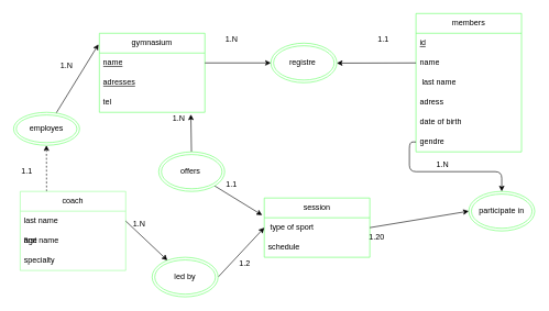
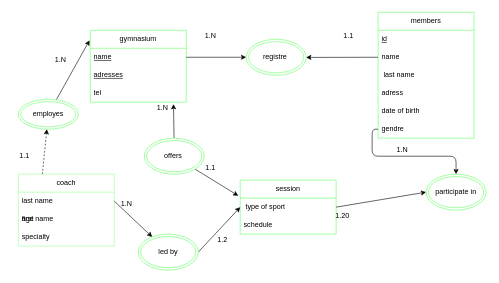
  <mxCell id="0" />
  <mxCell id="1" parent="0" />
  <mxCell id="2" value="members" style="swimlane;fontStyle=0;childLayout=stackLayout;horizontal=1;startSize=30;horizontalStack=0;resizeParent=1;resizeParentMax=0;resizeLast=0;collapsible=1;marginBottom=0;whiteSpace=wrap;html=1;strokeColor=#66FF66;" vertex="1" parent="1"><mxGeometry x="630" y="20" width="160" height="210" as="geometry" /></mxCell>
  <mxCell id="3" value="&lt;u&gt;id&lt;/u&gt;" style="text;strokeColor=none;fillColor=none;align=left;verticalAlign=middle;spacingLeft=4;spacingRight=4;overflow=hidden;points=[[0,0.5],[1,0.5]];portConstraint=eastwest;rotatable=0;whiteSpace=wrap;html=1;" vertex="1" parent="2"><mxGeometry y="30" width="160" height="30" as="geometry" /></mxCell>
  <mxCell id="4" value="name" style="text;strokeColor=none;fillColor=none;align=left;verticalAlign=middle;spacingLeft=4;spacingRight=4;overflow=hidden;points=[[0,0.5],[1,0.5]];portConstraint=eastwest;rotatable=0;whiteSpace=wrap;html=1;" vertex="1" parent="2"><mxGeometry y="60" width="160" height="30" as="geometry" /></mxCell>
  <mxCell id="5" value="&amp;nbsp;last name" style="text;strokeColor=none;fillColor=none;align=left;verticalAlign=middle;spacingLeft=4;spacingRight=4;overflow=hidden;points=[[0,0.5],[1,0.5]];portConstraint=eastwest;rotatable=0;whiteSpace=wrap;html=1;" vertex="1" parent="2"><mxGeometry y="90" width="160" height="30" as="geometry" /></mxCell>
  <mxCell id="6" value="adress" style="text;strokeColor=none;fillColor=none;align=left;verticalAlign=middle;spacingLeft=4;spacingRight=4;overflow=hidden;points=[[0,0.5],[1,0.5]];portConstraint=eastwest;rotatable=0;whiteSpace=wrap;html=1;" vertex="1" parent="2"><mxGeometry y="120" width="160" height="30" as="geometry" /></mxCell>
  <mxCell id="7" value="date of birth" style="text;strokeColor=none;fillColor=none;align=left;verticalAlign=middle;spacingLeft=4;spacingRight=4;overflow=hidden;points=[[0,0.5],[1,0.5]];portConstraint=eastwest;rotatable=0;whiteSpace=wrap;html=1;" vertex="1" parent="2"><mxGeometry y="150" width="160" height="30" as="geometry" /></mxCell>
  <mxCell id="8" value="gendre" style="text;strokeColor=none;fillColor=none;align=left;verticalAlign=middle;spacingLeft=4;spacingRight=4;overflow=hidden;points=[[0,0.5],[1,0.5]];portConstraint=eastwest;rotatable=0;whiteSpace=wrap;html=1;" vertex="1" parent="2"><mxGeometry y="180" width="160" height="30" as="geometry" /></mxCell>
  <mxCell id="9" value="gymnasium" style="swimlane;fontStyle=0;childLayout=stackLayout;horizontal=1;startSize=30;horizontalStack=0;resizeParent=1;resizeParentMax=0;resizeLast=0;collapsible=1;marginBottom=0;whiteSpace=wrap;html=1;strokeColor=#66FF66;" vertex="1" parent="1"><mxGeometry x="150" y="50" width="160" height="120" as="geometry" /></mxCell>
  <mxCell id="10" value="&lt;u&gt;name&lt;/u&gt;" style="text;strokeColor=none;fillColor=none;align=left;verticalAlign=middle;spacingLeft=4;spacingRight=4;overflow=hidden;points=[[0,0.5],[1,0.5]];portConstraint=eastwest;rotatable=0;whiteSpace=wrap;html=1;" vertex="1" parent="9"><mxGeometry y="30" width="160" height="30" as="geometry" /></mxCell>
  <mxCell id="11" value="&lt;u&gt;adresses&lt;/u&gt;" style="text;strokeColor=none;fillColor=none;align=left;verticalAlign=middle;spacingLeft=4;spacingRight=4;overflow=hidden;points=[[0,0.5],[1,0.5]];portConstraint=eastwest;rotatable=0;whiteSpace=wrap;html=1;" vertex="1" parent="9"><mxGeometry y="60" width="160" height="30" as="geometry" /></mxCell>
  <mxCell id="12" value="tel" style="text;strokeColor=none;fillColor=none;align=left;verticalAlign=middle;spacingLeft=4;spacingRight=4;overflow=hidden;points=[[0,0.5],[1,0.5]];portConstraint=eastwest;rotatable=0;whiteSpace=wrap;html=1;" vertex="1" parent="9"><mxGeometry y="90" width="160" height="30" as="geometry" /></mxCell>
  <mxCell id="13" value="session" style="swimlane;fontStyle=0;childLayout=stackLayout;horizontal=1;startSize=30;horizontalStack=0;resizeParent=1;resizeParentMax=0;resizeLast=0;collapsible=1;marginBottom=0;whiteSpace=wrap;html=1;strokeColor=#66FF66;" vertex="1" parent="1"><mxGeometry x="400" y="300" width="160" height="90" as="geometry" /></mxCell>
  <mxCell id="14" value="&amp;nbsp;type of sport" style="text;strokeColor=none;fillColor=none;align=left;verticalAlign=middle;spacingLeft=4;spacingRight=4;overflow=hidden;points=[[0,0.5],[1,0.5]];portConstraint=eastwest;rotatable=0;whiteSpace=wrap;html=1;" vertex="1" parent="13"><mxGeometry y="30" width="160" height="30" as="geometry" /></mxCell>
  <mxCell id="15" value="schedule" style="text;strokeColor=none;fillColor=none;align=left;verticalAlign=middle;spacingLeft=4;spacingRight=4;overflow=hidden;points=[[0,0.5],[1,0.5]];portConstraint=eastwest;rotatable=0;whiteSpace=wrap;html=1;" vertex="1" parent="13"><mxGeometry y="60" width="160" height="30" as="geometry" /></mxCell>
  <mxCell id="16" style="edgeStyle=none;html=1;exitX=0.25;exitY=0;exitDx=0;exitDy=0;dashed=1;" edge="1" parent="1" source="17" target="24"><mxGeometry relative="1" as="geometry"><mxPoint x="70" y="210" as="targetPoint" /></mxGeometry></mxCell>
  <mxCell id="17" value="coach" style="swimlane;fontStyle=0;childLayout=stackLayout;horizontal=1;startSize=30;horizontalStack=0;resizeParent=1;resizeParentMax=0;resizeLast=0;collapsible=1;marginBottom=0;whiteSpace=wrap;html=1;strokeColor=#99FF99;" vertex="1" parent="1"><mxGeometry x="30" y="290" width="160" height="120" as="geometry" /></mxCell>
  <mxCell id="18" value="last name" style="text;strokeColor=none;fillColor=none;align=left;verticalAlign=middle;spacingLeft=4;spacingRight=4;overflow=hidden;points=[[0,0.5],[1,0.5]];portConstraint=eastwest;rotatable=0;whiteSpace=wrap;html=1;" vertex="1" parent="17"><mxGeometry y="30" width="160" height="30" as="geometry" /></mxCell>
  <mxCell id="19" value="age" style="text;strokeColor=none;fillColor=none;align=left;verticalAlign=middle;spacingLeft=4;spacingRight=4;overflow=hidden;points=[[0,0.5],[1,0.5]];portConstraint=eastwest;rotatable=0;whiteSpace=wrap;html=1;" vertex="1" parent="17"><mxGeometry y="60" width="160" height="30" as="geometry" /></mxCell>
  <mxCell id="20" value="specialty" style="text;strokeColor=none;fillColor=none;align=left;verticalAlign=middle;spacingLeft=4;spacingRight=4;overflow=hidden;points=[[0,0.5],[1,0.5]];portConstraint=eastwest;rotatable=0;whiteSpace=wrap;html=1;" vertex="1" parent="17"><mxGeometry y="90" width="160" height="30" as="geometry" /></mxCell>
  <mxCell id="21" style="edgeStyle=none;html=1;exitX=1;exitY=0.5;exitDx=0;exitDy=0;" edge="1" parent="1" source="10" target="22"><mxGeometry relative="1" as="geometry"><mxPoint x="410" y="95" as="targetPoint" /></mxGeometry></mxCell>
  <mxCell id="22" value="registre&amp;nbsp;" style="ellipse;shape=doubleEllipse;whiteSpace=wrap;html=1;strokeColor=#66FF66;" vertex="1" parent="1"><mxGeometry x="410" y="65" width="100" height="60" as="geometry" /></mxCell>
  <mxCell id="23" style="edgeStyle=none;html=1;entryX=-0.008;entryY=0.14;entryDx=0;entryDy=0;entryPerimeter=0;" edge="1" parent="1" source="24" target="9"><mxGeometry relative="1" as="geometry" /></mxCell>
- <mxCell id="24" value="employes" style="ellipse;shape=doubleEllipse;whiteSpace=wrap;html=1;strokeColor=#66FF66;" vertex="1" parent="1"><mxGeometry x="20" y="170" width="100" height="50" as="geometry" /></mxCell>
+ <mxCell id="24" value="employes" style="ellipse;shape=doubleEllipse;whiteSpace=wrap;html=1;strokeColor=#66FF66;" vertex="1" parent="1"><mxGeometry x="30" y="165" width="100" height="50" as="geometry" /></mxCell>
  <mxCell id="25" value="first name" style="text;strokeColor=none;fillColor=none;align=left;verticalAlign=middle;spacingLeft=4;spacingRight=4;overflow=hidden;points=[[0,0.5],[1,0.5]];portConstraint=eastwest;rotatable=0;whiteSpace=wrap;html=1;" vertex="1" parent="1"><mxGeometry x="30" y="350" width="160" height="30" as="geometry" /></mxCell>
  <mxCell id="26" style="edgeStyle=orthogonalEdgeStyle;html=1;exitX=0;exitY=0.5;exitDx=0;exitDy=0;" edge="1" parent="1" source="8" target="27"><mxGeometry relative="1" as="geometry"><mxPoint x="760" y="320" as="targetPoint" /></mxGeometry></mxCell>
  <mxCell id="27" value="participate in" style="ellipse;shape=doubleEllipse;whiteSpace=wrap;html=1;strokeColor=#66FF66;" vertex="1" parent="1"><mxGeometry x="710" y="290" width="100" height="60" as="geometry" /></mxCell>
  <mxCell id="28" style="edgeStyle=none;html=1;exitX=0;exitY=0.5;exitDx=0;exitDy=0;" edge="1" parent="1" source="4" target="22"><mxGeometry relative="1" as="geometry" /></mxCell>
  <mxCell id="29" style="edgeStyle=none;html=1;exitX=1;exitY=0.5;exitDx=0;exitDy=0;" edge="1" parent="1" source="18" target="31"><mxGeometry relative="1" as="geometry"><mxPoint x="230" y="335" as="targetPoint" /></mxGeometry></mxCell>
  <mxCell id="30" style="edgeStyle=none;html=1;exitX=1;exitY=0.5;exitDx=0;exitDy=0;entryX=0;entryY=0.5;entryDx=0;entryDy=0;" edge="1" parent="1" source="31" target="14"><mxGeometry relative="1" as="geometry" /></mxCell>
  <mxCell id="31" value="led by" style="ellipse;shape=doubleEllipse;whiteSpace=wrap;html=1;strokeColor=#66FF66;" vertex="1" parent="1"><mxGeometry x="230" y="390" width="100" height="60" as="geometry" /></mxCell>
  <mxCell id="32" style="edgeStyle=none;html=1;exitX=1;exitY=0.5;exitDx=0;exitDy=0;entryX=0;entryY=0.5;entryDx=0;entryDy=0;" edge="1" parent="1" source="14" target="27"><mxGeometry relative="1" as="geometry" /></mxCell>
  <mxCell id="33" style="edgeStyle=none;html=1;entryX=0.867;entryY=1.107;entryDx=0;entryDy=0;entryPerimeter=0;" edge="1" parent="1" source="35" target="12"><mxGeometry relative="1" as="geometry" /></mxCell>
  <mxCell id="34" style="edgeStyle=none;html=1;entryX=-0.02;entryY=-0.133;entryDx=0;entryDy=0;entryPerimeter=0;" edge="1" parent="1" source="35" target="14"><mxGeometry relative="1" as="geometry" /></mxCell>
  <mxCell id="35" value="offers&amp;nbsp;" style="ellipse;shape=doubleEllipse;whiteSpace=wrap;html=1;strokeColor=#66FF66;" vertex="1" parent="1"><mxGeometry x="240" y="230" width="100" height="60" as="geometry" /></mxCell>
  <mxCell id="36" value="1.N" style="text;html=1;align=center;verticalAlign=middle;resizable=0;points=[];autosize=1;strokeColor=none;fillColor=none;" vertex="1" parent="1"><mxGeometry x="80" y="85" width="40" height="30" as="geometry" /></mxCell>
  <mxCell id="37" value="1.1" style="text;html=1;align=center;verticalAlign=middle;resizable=0;points=[];autosize=1;strokeColor=none;fillColor=none;" vertex="1" parent="1"><mxGeometry x="20" y="245" width="40" height="30" as="geometry" /></mxCell>
  <mxCell id="38" value="1.N" style="text;html=1;align=center;verticalAlign=middle;resizable=0;points=[];autosize=1;strokeColor=none;fillColor=none;" vertex="1" parent="1"><mxGeometry x="190" y="325" width="40" height="30" as="geometry" /></mxCell>
  <mxCell id="39" value="1.2" style="text;html=1;align=center;verticalAlign=middle;resizable=0;points=[];autosize=1;strokeColor=none;fillColor=none;" vertex="1" parent="1"><mxGeometry x="350" y="385" width="40" height="30" as="geometry" /></mxCell>
  <mxCell id="40" value="1.1" style="text;html=1;align=center;verticalAlign=middle;resizable=0;points=[];autosize=1;strokeColor=none;fillColor=none;" vertex="1" parent="1"><mxGeometry x="330" y="265" width="40" height="30" as="geometry" /></mxCell>
  <mxCell id="41" value="1.N" style="text;html=1;align=center;verticalAlign=middle;resizable=0;points=[];autosize=1;strokeColor=none;fillColor=none;" vertex="1" parent="1"><mxGeometry x="250" y="165" width="40" height="30" as="geometry" /></mxCell>
  <mxCell id="42" value="1.N" style="text;html=1;align=center;verticalAlign=middle;resizable=0;points=[];autosize=1;strokeColor=none;fillColor=none;" vertex="1" parent="1"><mxGeometry x="330" y="45" width="40" height="30" as="geometry" /></mxCell>
  <mxCell id="43" value="1.1" style="text;html=1;align=center;verticalAlign=middle;resizable=0;points=[];autosize=1;strokeColor=none;fillColor=none;" vertex="1" parent="1"><mxGeometry x="560" y="45" width="40" height="30" as="geometry" /></mxCell>
  <mxCell id="44" value="1.20" style="text;html=1;align=center;verticalAlign=middle;resizable=0;points=[];autosize=1;strokeColor=none;fillColor=none;" vertex="1" parent="1"><mxGeometry x="545" y="345" width="50" height="30" as="geometry" /></mxCell>
  <mxCell id="45" value="1.N" style="text;html=1;align=center;verticalAlign=middle;resizable=0;points=[];autosize=1;strokeColor=none;fillColor=none;" vertex="1" parent="1"><mxGeometry x="650" y="235" width="40" height="30" as="geometry" /></mxCell>
